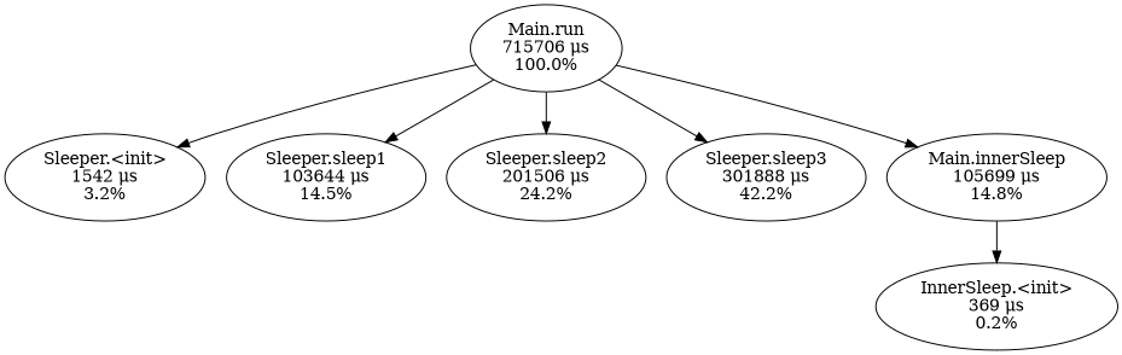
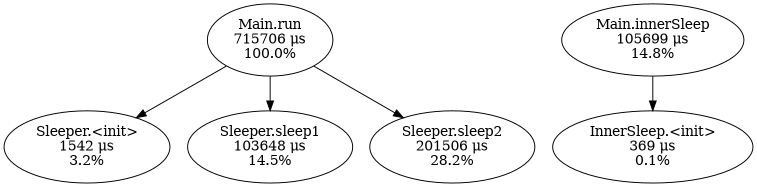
  digraph {
    n1 [label="Main.run\n715706 μs\n100.0%"]
    n2 [label="Sleeper.<init>\n1542 μs\n3.2%"]
-   n3 [label="Sleeper.sleep1\n103644 μs\n14.5%"]
-   n4 [label="Sleeper.sleep2\n201506 μs\n24.2%"]
-   n5 [label="Sleeper.sleep3\n301888 μs\n42.2%"]
+   n3 [label="Sleeper.sleep1\n103648 μs\n14.5%"]
+   n4 [label="Sleeper.sleep2\n201506 μs\n28.2%"]
    n6 [label="Main.innerSleep\n105699 μs\n14.8%"]
-   n7 [label="InnerSleep.<init>\n369 μs\n0.2%"]
+   n7 [label="InnerSleep.<init>\n369 μs\n0.1%"]
    n1 -> n2
    n1 -> n3
    n1 -> n4
-   n1 -> n5
-   n1 -> n6
    n6 -> n7
  }
